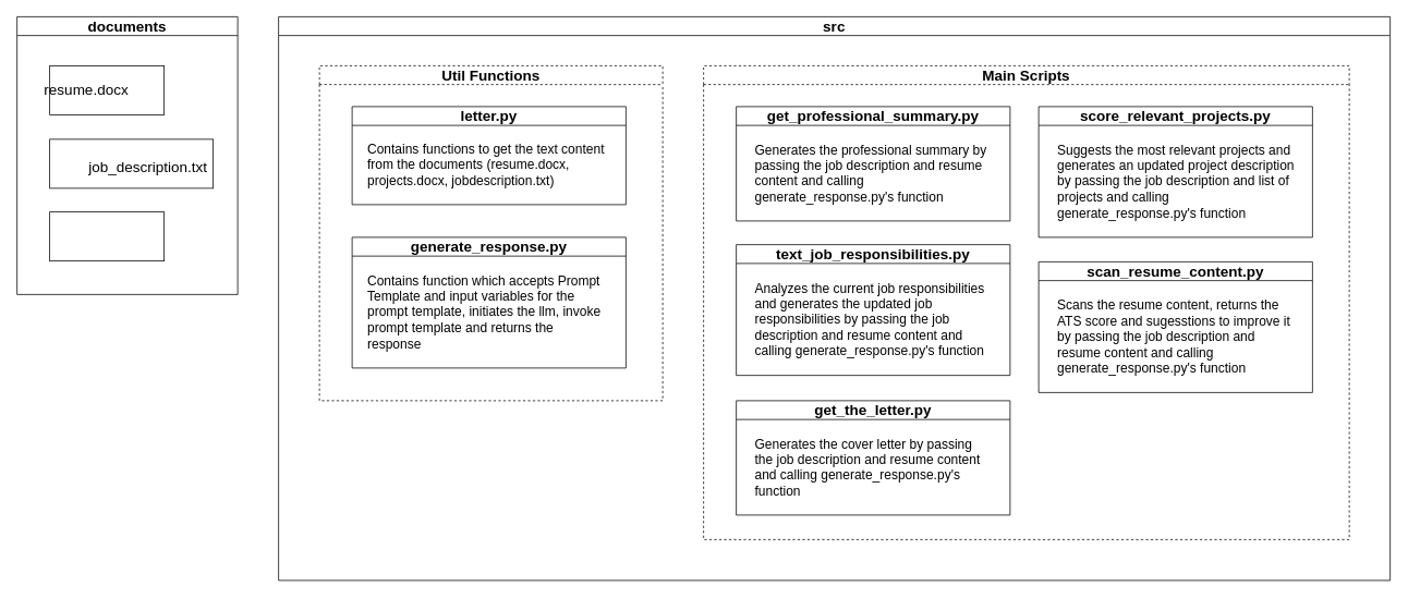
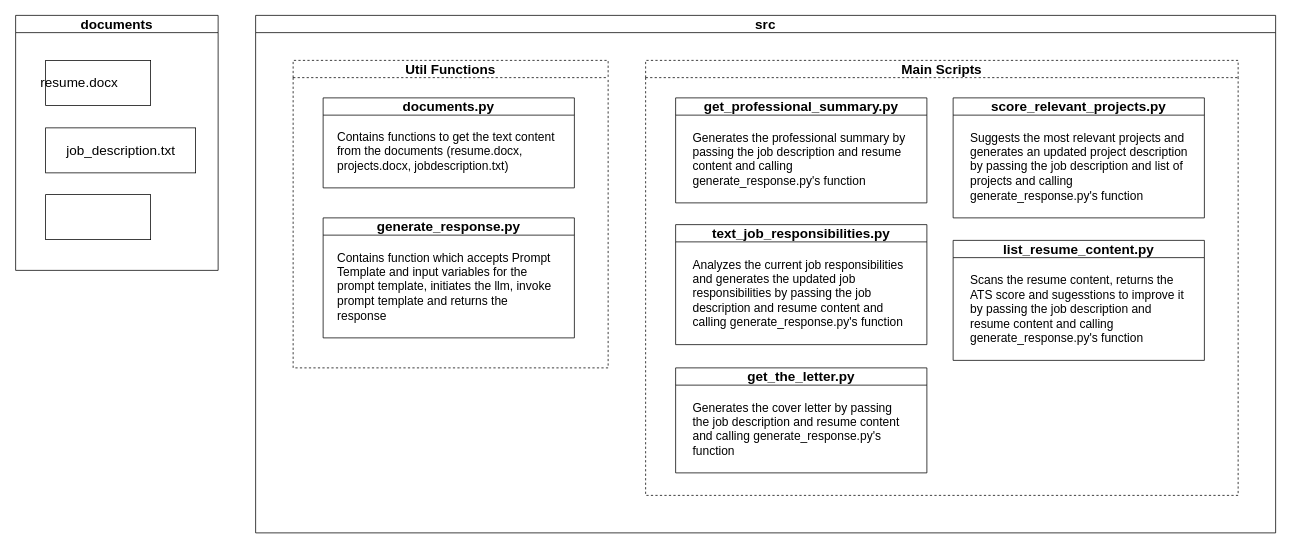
  <mxCell id="0" />
  <mxCell id="1" parent="0" />
  <mxCell id="2" value="" style="group" vertex="1" connectable="0" parent="1"><mxGeometry x="60" y="80" width="140" height="60" as="geometry" /></mxCell>
  <mxCell id="3" value="" style="rounded=0;whiteSpace=wrap;html=1;" vertex="1" parent="2"><mxGeometry width="140" height="60" as="geometry" /></mxCell>
  <mxCell id="4" value="&lt;span style=&quot;font-size: 18px;&quot;&gt;resume.docx&lt;/span&gt;" style="text;html=1;align=center;verticalAlign=middle;whiteSpace=wrap;rounded=0;" vertex="1" parent="2"><mxGeometry x="15" y="15" width="60" height="30" as="geometry" /></mxCell>
  <mxCell id="5" value="" style="group" vertex="1" connectable="0" parent="1"><mxGeometry x="60" y="259" width="140" height="60" as="geometry" /></mxCell>
  <mxCell id="6" value="" style="rounded=0;whiteSpace=wrap;html=1;" vertex="1" parent="5"><mxGeometry width="140" height="60" as="geometry" /></mxCell>
  <mxCell id="7" value="" style="group" vertex="1" connectable="0" parent="1"><mxGeometry x="60" y="170" width="210" height="60" as="geometry" /></mxCell>
  <mxCell id="8" value="" style="rounded=0;whiteSpace=wrap;html=1;" vertex="1" parent="7"><mxGeometry width="200" height="60" as="geometry" /></mxCell>
- <mxCell id="9" value="&lt;span style=&quot;font-size: 18px;&quot;&gt;job_description.txt&lt;/span&gt;" style="text;html=1;align=center;verticalAlign=middle;whiteSpace=wrap;rounded=0;" vertex="1" parent="7"><mxGeometry x="43.57" y="20" width="152.86" height="30" as="geometry" /></mxCell>
+ <mxCell id="9" value="&lt;span style=&quot;font-size: 18px;&quot;&gt;job_description.txt&lt;/span&gt;" style="text;html=1;align=center;verticalAlign=middle;whiteSpace=wrap;rounded=0;" vertex="1" parent="7"><mxGeometry x="23.57" y="15" width="152.86" height="30" as="geometry" /></mxCell>
  <mxCell id="10" value="&lt;font style=&quot;font-size: 18px;&quot;&gt;documents&lt;/font&gt;" style="swimlane;whiteSpace=wrap;html=1;" vertex="1" parent="1"><mxGeometry x="20" y="20" width="270" height="340" as="geometry" /></mxCell>
- <mxCell id="11" value="&lt;font style=&quot;font-size: 18px;&quot;&gt;letter.py&lt;/font&gt;" style="swimlane;whiteSpace=wrap;html=1;" vertex="1" parent="1"><mxGeometry x="430" y="130" width="335" height="120" as="geometry" /></mxCell>
+ <mxCell id="11" value="&lt;font style=&quot;font-size: 18px;&quot;&gt;documents.py&lt;/font&gt;" style="swimlane;whiteSpace=wrap;html=1;" vertex="1" parent="1"><mxGeometry x="430" y="130" width="335" height="120" as="geometry" /></mxCell>
  <mxCell id="12" value="&lt;font style=&quot;font-size: 16px;&quot;&gt;Contains functions to get the text content from the documents (resume.docx, projects.docx, jobdescription.txt)&amp;nbsp;&lt;/font&gt;" style="text;html=1;align=left;verticalAlign=top;whiteSpace=wrap;rounded=0;" vertex="1" parent="11"><mxGeometry x="16.5" y="36" width="293.5" height="70" as="geometry" /></mxCell>
  <mxCell id="13" value="&lt;font style=&quot;font-size: 18px;&quot;&gt;generate_response.py&lt;/font&gt;" style="swimlane;whiteSpace=wrap;html=1;" vertex="1" parent="1"><mxGeometry x="430" y="290" width="335" height="160" as="geometry" /></mxCell>
  <mxCell id="14" value="&lt;font style=&quot;font-size: 16px;&quot;&gt;Contains function which accepts Prompt Template and input variables for the prompt template, initiates the llm, invoke prompt template and returns the response&lt;/font&gt;" style="text;html=1;align=left;verticalAlign=top;whiteSpace=wrap;rounded=0;" vertex="1" parent="13"><mxGeometry x="16.5" y="37" width="293.5" height="104" as="geometry" /></mxCell>
  <mxCell id="15" value="&lt;font style=&quot;font-size: 18px;&quot;&gt;get_professional_summary.py&lt;/font&gt;" style="swimlane;whiteSpace=wrap;html=1;" vertex="1" parent="1"><mxGeometry x="900" y="130" width="335" height="140" as="geometry" /></mxCell>
  <mxCell id="16" value="&lt;font style=&quot;font-size: 16px;&quot;&gt;Generates the professional summary by passing the job description and resume content and calling generate_response.py's function&lt;/font&gt;" style="text;html=1;align=left;verticalAlign=top;whiteSpace=wrap;rounded=0;" vertex="1" parent="15"><mxGeometry x="20.75" y="37" width="293.5" height="84" as="geometry" /></mxCell>
  <mxCell id="17" value="&lt;font style=&quot;font-size: 18px;&quot;&gt;get_the_letter.py&lt;/font&gt;" style="swimlane;whiteSpace=wrap;html=1;" vertex="1" parent="1"><mxGeometry x="900" y="490" width="335" height="140" as="geometry" /></mxCell>
  <mxCell id="18" value="&lt;font style=&quot;font-size: 16px;&quot;&gt;Generates the cover letter by passing the job description and resume content and calling generate_response.py's function&lt;/font&gt;" style="text;html=1;align=left;verticalAlign=top;whiteSpace=wrap;rounded=0;" vertex="1" parent="17"><mxGeometry x="20.75" y="37" width="293.5" height="84" as="geometry" /></mxCell>
  <mxCell id="19" value="&lt;font style=&quot;font-size: 18px;&quot;&gt;text_job_responsibilities.py&lt;/font&gt;" style="swimlane;whiteSpace=wrap;html=1;" vertex="1" parent="1"><mxGeometry x="900" y="299" width="335" height="160" as="geometry" /></mxCell>
  <mxCell id="20" value="&lt;font style=&quot;font-size: 16px;&quot;&gt;Analyzes the current job responsibilities and generates the updated job responsibilities&amp;nbsp;by passing the job description and resume content and calling generate_response.py's function&lt;/font&gt;" style="text;html=1;align=left;verticalAlign=top;whiteSpace=wrap;rounded=0;" vertex="1" parent="19"><mxGeometry x="20.75" y="37" width="293.5" height="103" as="geometry" /></mxCell>
- <mxCell id="21" value="&lt;font style=&quot;font-size: 18px;&quot;&gt;scan_resume_content.py&lt;/font&gt;" style="swimlane;whiteSpace=wrap;html=1;" vertex="1" parent="1"><mxGeometry x="1270" y="320" width="335" height="160" as="geometry" /></mxCell>
+ <mxCell id="21" value="&lt;font style=&quot;font-size: 18px;&quot;&gt;list_resume_content.py&lt;/font&gt;" style="swimlane;whiteSpace=wrap;html=1;" vertex="1" parent="1"><mxGeometry x="1270" y="320" width="335" height="160" as="geometry" /></mxCell>
  <mxCell id="22" value="&lt;font style=&quot;font-size: 16px;&quot;&gt;Scans the resume content, returns the ATS score and sugesstions to improve it by passing the job description and resume content and calling generate_response.py's function&lt;/font&gt;" style="text;html=1;align=left;verticalAlign=top;whiteSpace=wrap;rounded=0;" vertex="1" parent="21"><mxGeometry x="20.75" y="37" width="293.5" height="103" as="geometry" /></mxCell>
  <mxCell id="23" value="&lt;font style=&quot;font-size: 18px;&quot;&gt;score_relevant_projects.py&lt;/font&gt;" style="swimlane;whiteSpace=wrap;html=1;" vertex="1" parent="1"><mxGeometry x="1270" y="130" width="335" height="160" as="geometry" /></mxCell>
  <mxCell id="24" value="&lt;font style=&quot;font-size: 16px;&quot;&gt;Suggests the most relevant projects and generates an updated project description by passing the job description and list of projects and calling generate_response.py's function&lt;/font&gt;" style="text;html=1;align=left;verticalAlign=top;whiteSpace=wrap;rounded=0;" vertex="1" parent="23"><mxGeometry x="20.75" y="37" width="293.5" height="103" as="geometry" /></mxCell>
  <mxCell id="25" value="&lt;font style=&quot;font-size: 18px;&quot;&gt;Util Functions&lt;/font&gt;" style="swimlane;whiteSpace=wrap;html=1;dashed=1;" vertex="1" parent="1"><mxGeometry x="390" y="80" width="420" height="410" as="geometry" /></mxCell>
  <mxCell id="26" value="&lt;font style=&quot;font-size: 18px;&quot;&gt;Main Scripts&lt;/font&gt;" style="swimlane;whiteSpace=wrap;html=1;dashed=1;" vertex="1" parent="1"><mxGeometry x="860" y="80" width="790" height="580" as="geometry" /></mxCell>
  <mxCell id="27" value="&lt;font style=&quot;font-size: 18px;&quot;&gt;src&lt;/font&gt;" style="swimlane;whiteSpace=wrap;html=1;" vertex="1" parent="1"><mxGeometry x="340" y="20" width="1360" height="690" as="geometry" /></mxCell>
